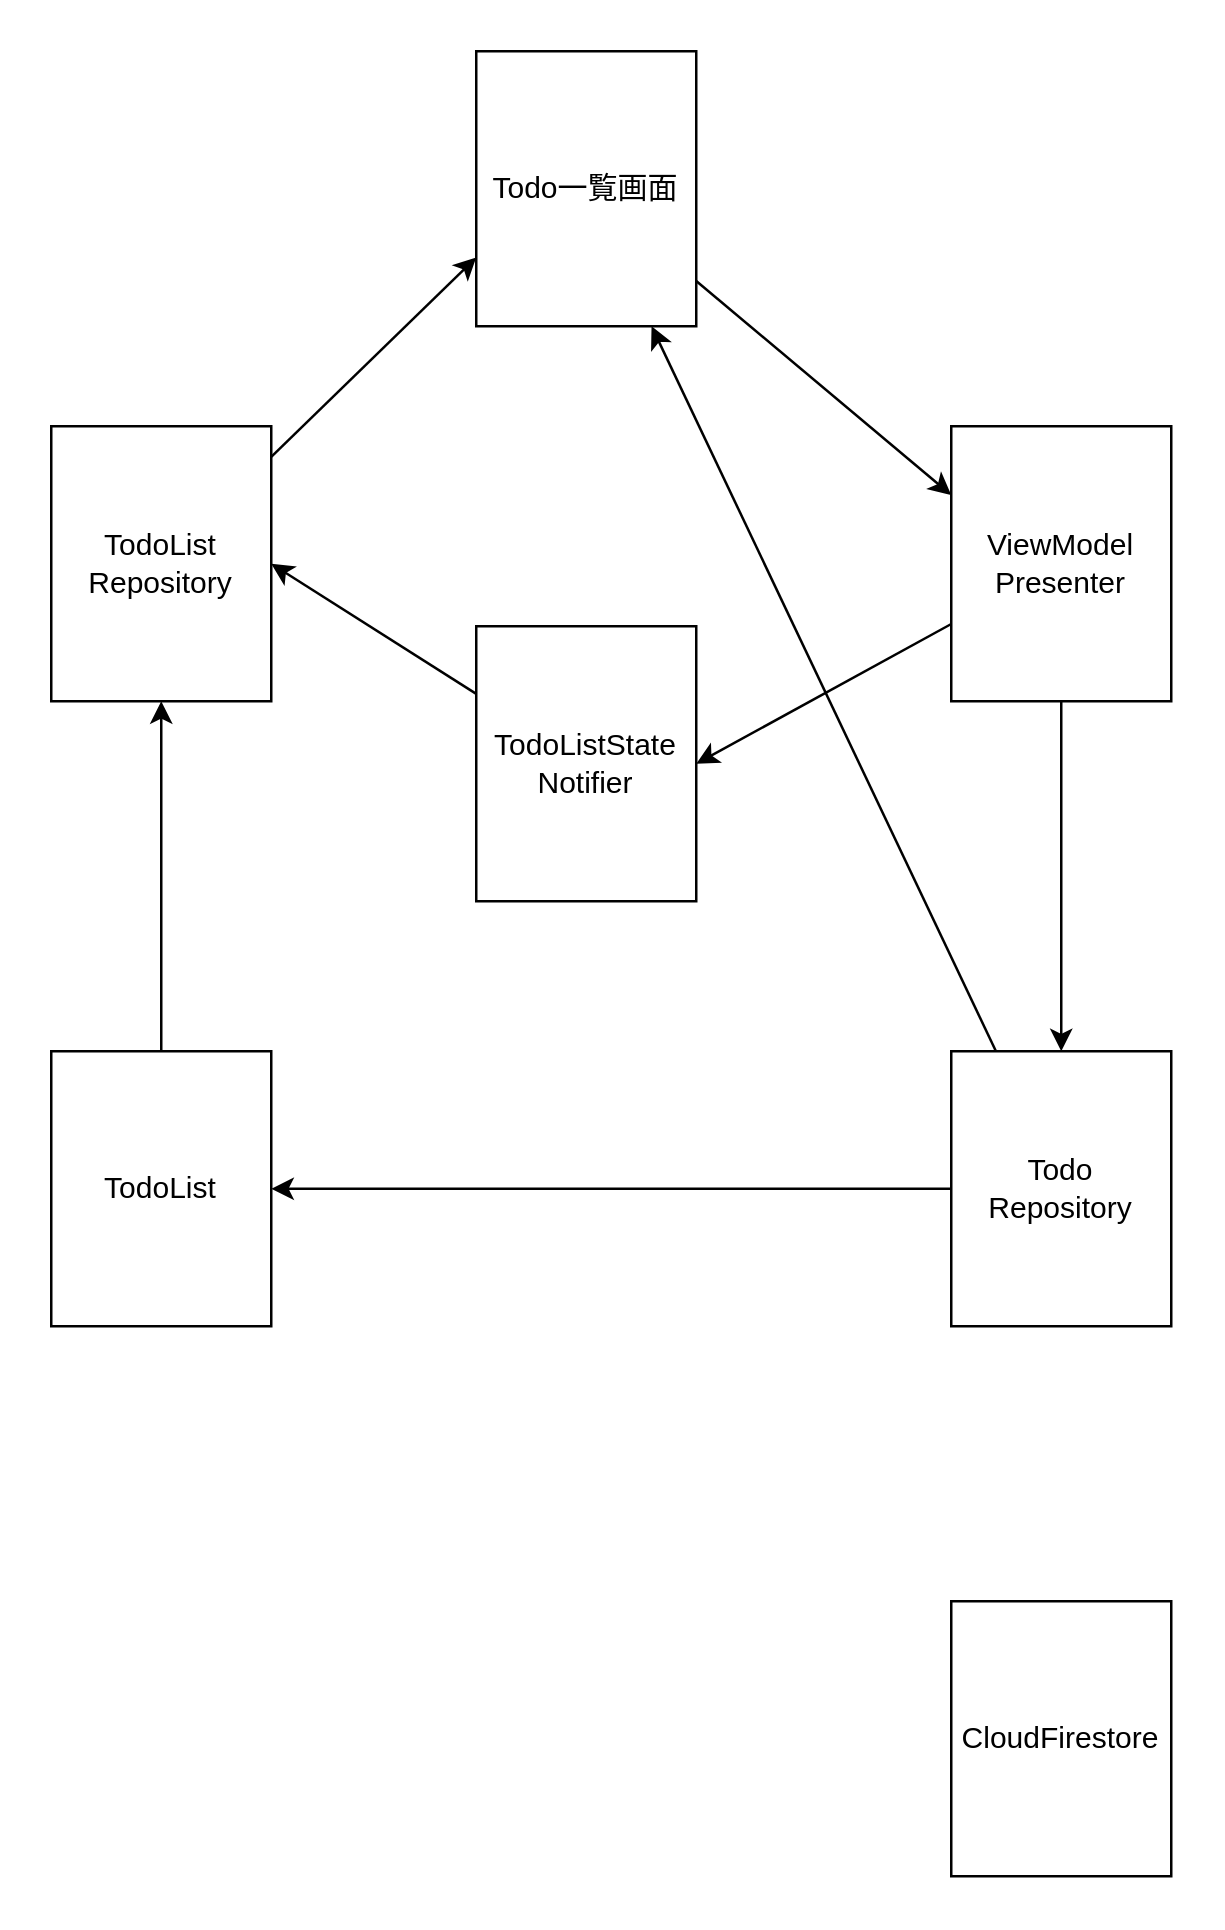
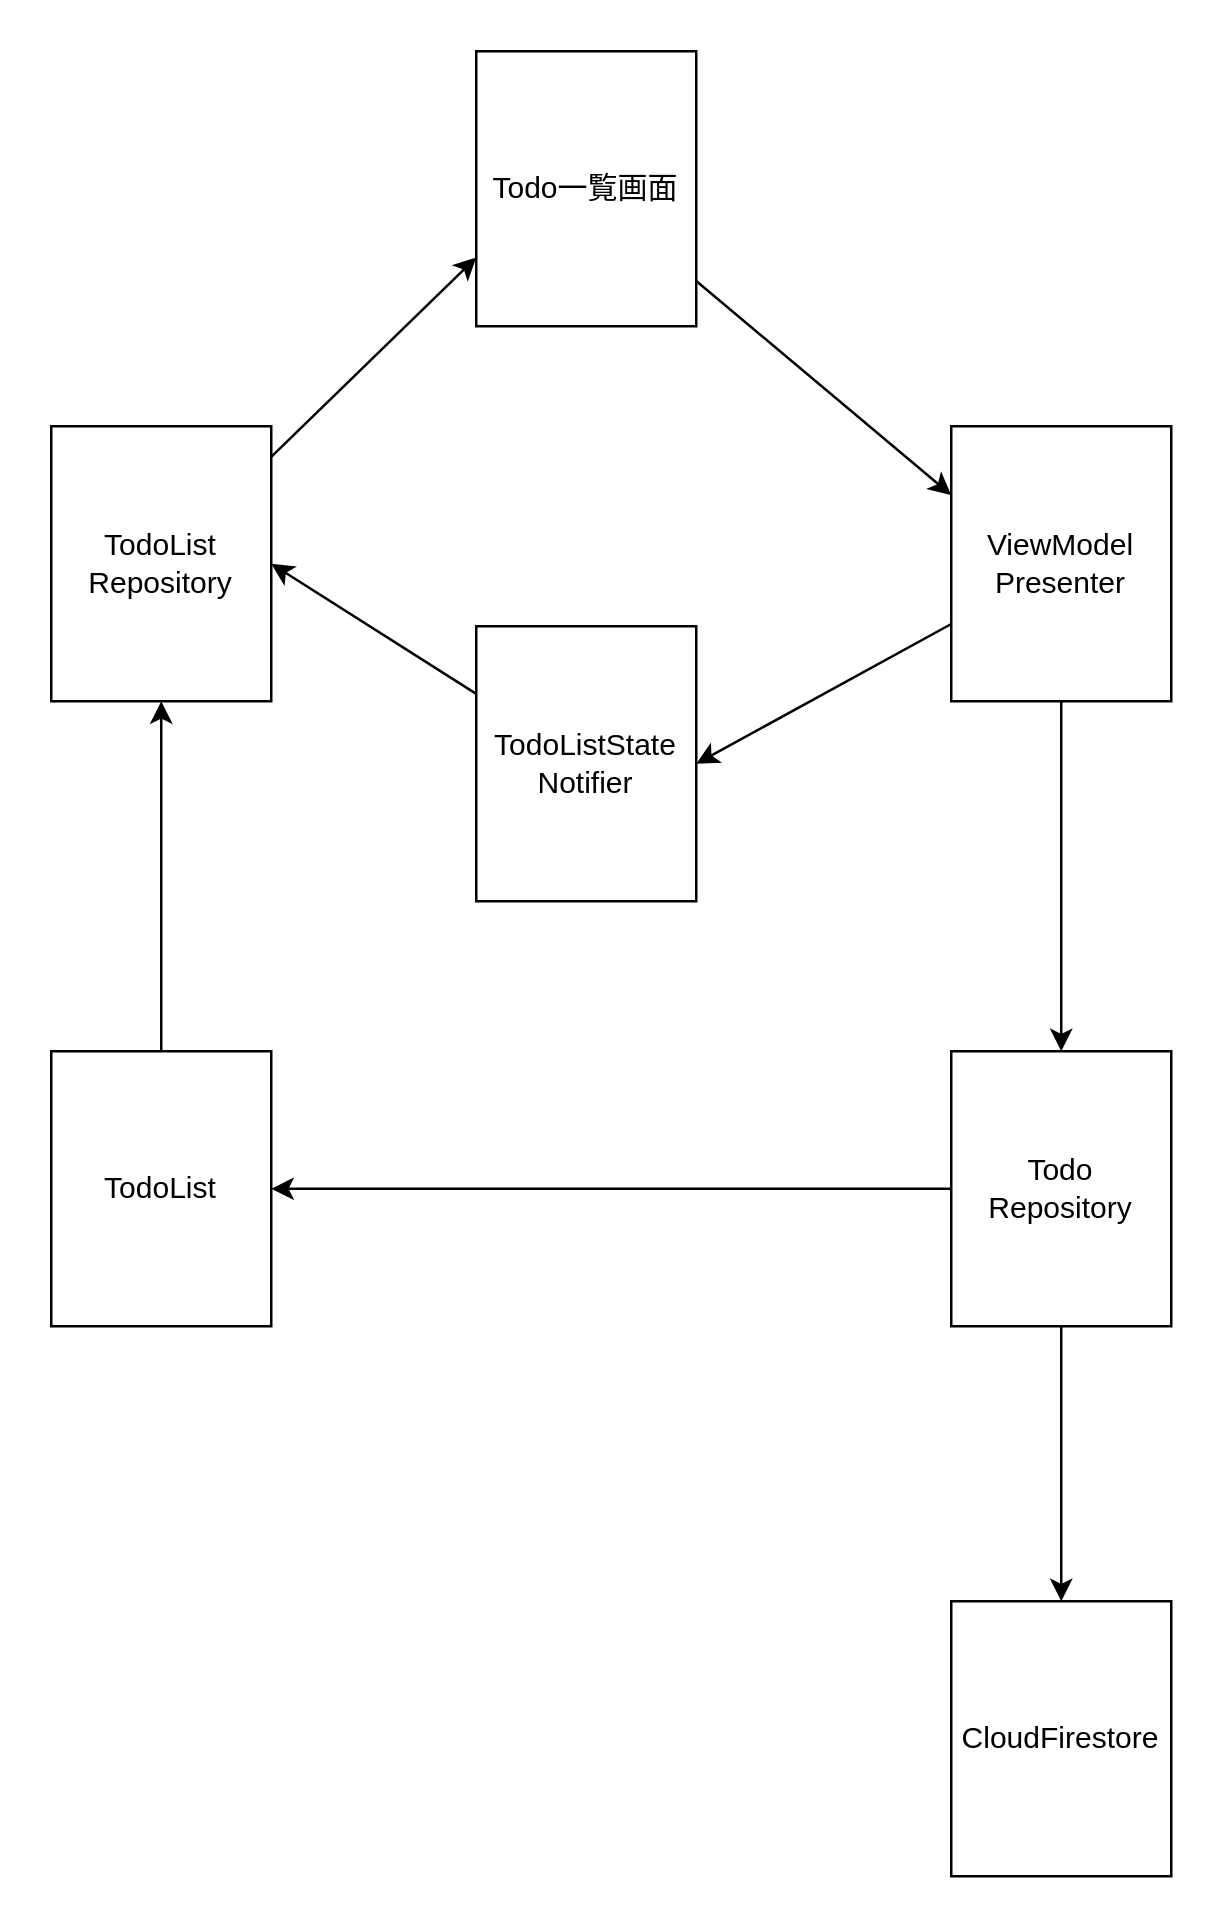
  <mxCell id="0" />
  <mxCell id="1" parent="0" />
  <mxCell id="2" style="edgeStyle=none;html=1;entryX=0;entryY=0.25;entryDx=0;entryDy=0;" edge="1" parent="1" source="3" target="6"><mxGeometry relative="1" as="geometry" /></mxCell>
  <mxCell id="3" value="Todo一覧画面" style="rounded=0;whiteSpace=wrap;html=1;" vertex="1" parent="1"><mxGeometry x="190" y="20" width="88" height="110" as="geometry" /></mxCell>
  <mxCell id="4" style="edgeStyle=none;html=1;entryX=0.5;entryY=0;entryDx=0;entryDy=0;" edge="1" parent="1" source="6" target="13"><mxGeometry relative="1" as="geometry" /></mxCell>
  <mxCell id="5" style="edgeStyle=none;html=1;entryX=1;entryY=0.5;entryDx=0;entryDy=0;" edge="1" parent="1" source="6" target="8"><mxGeometry relative="1" as="geometry" /></mxCell>
  <mxCell id="6" value="ViewModel&lt;br&gt;Presenter" style="rounded=0;whiteSpace=wrap;html=1;" vertex="1" parent="1"><mxGeometry x="380" y="170" width="88" height="110" as="geometry" /></mxCell>
  <mxCell id="7" style="edgeStyle=none;html=1;entryX=1;entryY=0.5;entryDx=0;entryDy=0;" edge="1" parent="1" source="8" target="10"><mxGeometry relative="1" as="geometry" /></mxCell>
  <mxCell id="8" value="TodoListState&lt;br&gt;Notifier" style="rounded=0;whiteSpace=wrap;html=1;" vertex="1" parent="1"><mxGeometry x="190" y="250" width="88" height="110" as="geometry" /></mxCell>
  <mxCell id="9" style="edgeStyle=none;html=1;entryX=0;entryY=0.75;entryDx=0;entryDy=0;" edge="1" parent="1" source="10" target="3"><mxGeometry relative="1" as="geometry" /></mxCell>
  <mxCell id="10" value="TodoList&lt;br&gt;Repository" style="rounded=0;whiteSpace=wrap;html=1;" vertex="1" parent="1"><mxGeometry x="20" y="170" width="88" height="110" as="geometry" /></mxCell>
  <mxCell id="11" style="edgeStyle=none;html=1;entryX=1;entryY=0.5;entryDx=0;entryDy=0;" edge="1" parent="1" source="13" target="15"><mxGeometry relative="1" as="geometry" /></mxCell>
- <mxCell id="12" style="edgeStyle=none;html=1;" edge="1" parent="1" source="13" target="3"><mxGeometry relative="1" as="geometry" /></mxCell>
+ <mxCell id="12" style="edgeStyle=none;html=1;entryX=0.5;entryY=0;entryDx=0;entryDy=0;" edge="1" parent="1" source="13" target="16"><mxGeometry relative="1" as="geometry" /></mxCell>
  <mxCell id="13" value="Todo&lt;br&gt;Repository" style="rounded=0;whiteSpace=wrap;html=1;" vertex="1" parent="1"><mxGeometry x="380" y="420" width="88" height="110" as="geometry" /></mxCell>
  <mxCell id="14" style="edgeStyle=none;html=1;entryX=0.5;entryY=1;entryDx=0;entryDy=0;" edge="1" parent="1" source="15" target="10"><mxGeometry relative="1" as="geometry" /></mxCell>
  <mxCell id="15" value="TodoList" style="rounded=0;whiteSpace=wrap;html=1;" vertex="1" parent="1"><mxGeometry x="20" y="420" width="88" height="110" as="geometry" /></mxCell>
  <mxCell id="16" value="CloudFirestore" style="rounded=0;whiteSpace=wrap;html=1;" vertex="1" parent="1"><mxGeometry x="380" y="640" width="88" height="110" as="geometry" /></mxCell>
